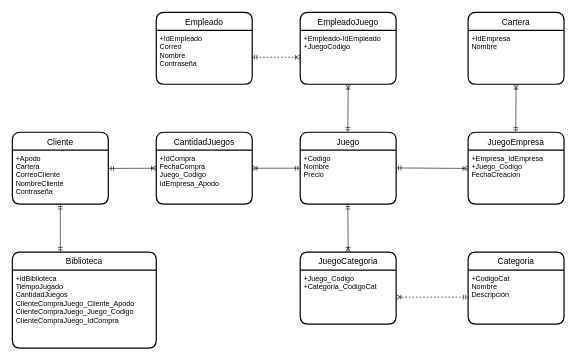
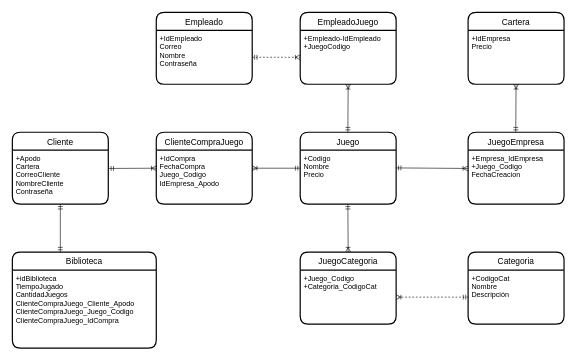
  <mxCell id="0" />
  <mxCell id="1" parent="0" />
  <mxCell id="2" value="Empleado" style="swimlane;childLayout=stackLayout;horizontal=1;startSize=30;horizontalStack=0;rounded=1;fontSize=14;fontStyle=0;strokeWidth=2;resizeParent=0;resizeLast=1;shadow=0;dashed=0;align=center;" vertex="1" parent="1"><mxGeometry x="260" width="160" height="120" as="geometry" y="20" /></mxCell>
  <mxCell id="3" value="+IdEmpleado&#10;Correo&#10;Nombre&#10;Contraseña" style="align=left;strokeColor=none;fillColor=none;spacingLeft=4;fontSize=12;verticalAlign=top;resizable=0;rotatable=0;part=1;" vertex="1" parent="2"><mxGeometry y="30" width="160" height="90" as="geometry" /></mxCell>
  <mxCell id="4" value="EmpleadoJuego" style="swimlane;childLayout=stackLayout;horizontal=1;startSize=30;horizontalStack=0;rounded=1;fontSize=14;fontStyle=0;strokeWidth=2;resizeParent=0;resizeLast=1;shadow=0;dashed=0;align=center;" vertex="1" parent="1"><mxGeometry x="500" width="160" height="120" as="geometry" y="20" /></mxCell>
  <mxCell id="5" value="+Empleado-IdEmpleado&#10;+JuegoCodigo" style="align=left;strokeColor=none;fillColor=none;spacingLeft=4;fontSize=12;verticalAlign=top;resizable=0;rotatable=0;part=1;" vertex="1" parent="4"><mxGeometry y="30" width="160" height="90" as="geometry" /></mxCell>
  <mxCell id="6" value="Juego" style="swimlane;childLayout=stackLayout;horizontal=1;startSize=30;horizontalStack=0;rounded=1;fontSize=14;fontStyle=0;strokeWidth=2;resizeParent=0;resizeLast=1;shadow=0;dashed=0;align=center;" vertex="1" parent="1"><mxGeometry x="500" y="220" width="160" height="120" as="geometry" /></mxCell>
  <mxCell id="7" value="+Codigo&#10;Nombre&#10;Precio" style="align=left;strokeColor=none;fillColor=none;spacingLeft=4;fontSize=12;verticalAlign=top;resizable=0;rotatable=0;part=1;" vertex="1" parent="6"><mxGeometry y="30" width="160" height="90" as="geometry" /></mxCell>
  <mxCell id="8" value="JuegoEmpresa" style="swimlane;childLayout=stackLayout;horizontal=1;startSize=30;horizontalStack=0;rounded=1;fontSize=14;fontStyle=0;strokeWidth=2;resizeParent=0;resizeLast=1;shadow=0;dashed=0;align=center;" vertex="1" parent="1"><mxGeometry x="780" y="220" width="160" height="120" as="geometry" /></mxCell>
  <mxCell id="9" value="+Empresa_IdEmpresa&#10;+Juego_Codigo&#10;FechaCreacion" style="align=left;strokeColor=none;fillColor=none;spacingLeft=4;fontSize=12;verticalAlign=top;resizable=0;rotatable=0;part=1;" vertex="1" parent="8"><mxGeometry y="30" width="160" height="90" as="geometry" /></mxCell>
  <mxCell id="10" value="Cartera" style="swimlane;childLayout=stackLayout;horizontal=1;startSize=30;horizontalStack=0;rounded=1;fontSize=14;fontStyle=0;strokeWidth=2;resizeParent=0;resizeLast=1;shadow=0;dashed=0;align=center;" vertex="1" parent="1"><mxGeometry x="780" width="160" height="120" as="geometry" y="20" /></mxCell>
- <mxCell id="11" value="+IdEmpresa&#10;Nombre" style="align=left;strokeColor=none;fillColor=none;spacingLeft=4;fontSize=12;verticalAlign=top;resizable=0;rotatable=0;part=1;" vertex="1" parent="10"><mxGeometry y="30" width="160" height="90" as="geometry" /></mxCell>
+ <mxCell id="11" value="+IdEmpresa&#10;Precio" style="align=left;strokeColor=none;fillColor=none;spacingLeft=4;fontSize=12;verticalAlign=top;resizable=0;rotatable=0;part=1;" vertex="1" parent="10"><mxGeometry y="30" width="160" height="90" as="geometry" /></mxCell>
  <mxCell id="12" value="JuegoCategoria" style="swimlane;childLayout=stackLayout;horizontal=1;startSize=30;horizontalStack=0;rounded=1;fontSize=14;fontStyle=0;strokeWidth=2;resizeParent=0;resizeLast=1;shadow=0;dashed=0;align=center;" vertex="1" parent="1"><mxGeometry x="500" y="420" width="160" height="120" as="geometry" /></mxCell>
  <mxCell id="13" value="+Juego_Codigo&#10;+Categoria_CodigoCat" style="align=left;strokeColor=none;fillColor=none;spacingLeft=4;fontSize=12;verticalAlign=top;resizable=0;rotatable=0;part=1;" vertex="1" parent="12"><mxGeometry y="30" width="160" height="90" as="geometry" /></mxCell>
  <mxCell id="14" value="Categoria" style="swimlane;childLayout=stackLayout;horizontal=1;startSize=30;horizontalStack=0;rounded=1;fontSize=14;fontStyle=0;strokeWidth=2;resizeParent=0;resizeLast=1;shadow=0;dashed=0;align=center;" vertex="1" parent="1"><mxGeometry x="780" y="420" width="160" height="120" as="geometry" /></mxCell>
  <mxCell id="15" value="+CodigoCat&#10;Nombre&#10;Descripción" style="align=left;strokeColor=none;fillColor=none;spacingLeft=4;fontSize=12;verticalAlign=top;resizable=0;rotatable=0;part=1;" vertex="1" parent="14"><mxGeometry y="30" width="160" height="90" as="geometry" /></mxCell>
  <mxCell id="16" value="" style="edgeStyle=elbowEdgeStyle;fontSize=12;html=1;endArrow=ERoneToMany;startArrow=ERmandOne;rounded=0;shadow=0;" edge="1" parent="1"><mxGeometry width="100" height="100" relative="1" as="geometry"><mxPoint x="579.5" y="220" as="sourcePoint" /><mxPoint x="579.5" y="140" as="targetPoint" /></mxGeometry></mxCell>
  <mxCell id="17" value="" style="fontSize=12;html=1;endArrow=ERoneToMany;startArrow=ERmandOne;rounded=0;shadow=0;elbow=vertical;entryX=-0.003;entryY=0.338;entryDx=0;entryDy=0;entryPerimeter=0;" edge="1" parent="1" target="9"><mxGeometry width="100" height="100" relative="1" as="geometry"><mxPoint x="660" y="279.5" as="sourcePoint" /><mxPoint x="770" y="279.5" as="targetPoint" /></mxGeometry></mxCell>
  <mxCell id="18" value="" style="fontSize=12;html=1;endArrow=ERoneToMany;startArrow=ERmandOne;rounded=0;shadow=0;elbow=vertical;" edge="1" parent="1"><mxGeometry width="100" height="100" relative="1" as="geometry"><mxPoint x="859.5" y="220" as="sourcePoint" /><mxPoint x="860" y="140" as="targetPoint" /></mxGeometry></mxCell>
  <mxCell id="19" value="" style="fontSize=12;html=1;endArrow=ERoneToMany;startArrow=ERmandOne;rounded=0;shadow=0;elbow=vertical;" edge="1" parent="1"><mxGeometry width="100" height="100" relative="1" as="geometry"><mxPoint x="579.5" y="340" as="sourcePoint" /><mxPoint x="580" y="420" as="targetPoint" /></mxGeometry></mxCell>
  <mxCell id="20" value="" style="fontSize=12;html=1;endArrow=ERoneToMany;startArrow=ERmandOne;rounded=0;shadow=0;elbow=vertical;exitX=0;exitY=0.5;exitDx=0;exitDy=0;entryX=1;entryY=0.5;entryDx=0;entryDy=0;dashed=1;" edge="1" parent="1" source="15" target="13"><mxGeometry width="100" height="100" relative="1" as="geometry"><mxPoint x="300" y="530" as="sourcePoint" /><mxPoint x="450" y="480" as="targetPoint" /></mxGeometry></mxCell>
  <mxCell id="21" value="" style="fontSize=12;html=1;endArrow=ERoneToMany;startArrow=ERmandOne;rounded=0;shadow=0;elbow=vertical;entryX=0;entryY=0.5;entryDx=0;entryDy=0;exitX=1;exitY=0.5;exitDx=0;exitDy=0;dashed=1;" edge="1" parent="1" source="3" target="5"><mxGeometry width="100" height="100" relative="1" as="geometry"><mxPoint x="370" y="210" as="sourcePoint" /><mxPoint x="450" y="180" as="targetPoint" /></mxGeometry></mxCell>
- <mxCell id="22" value="CantidadJuegos" style="swimlane;childLayout=stackLayout;horizontal=1;startSize=30;horizontalStack=0;rounded=1;fontSize=14;fontStyle=0;strokeWidth=2;resizeParent=0;resizeLast=1;shadow=0;dashed=0;align=center;" vertex="1" parent="1"><mxGeometry x="260" y="220" width="160" height="120" as="geometry" /></mxCell>
+ <mxCell id="22" value="ClienteCompraJuego" style="swimlane;childLayout=stackLayout;horizontal=1;startSize=30;horizontalStack=0;rounded=1;fontSize=14;fontStyle=0;strokeWidth=2;resizeParent=0;resizeLast=1;shadow=0;dashed=0;align=center;" vertex="1" parent="1"><mxGeometry x="260" y="220" width="160" height="120" as="geometry" /></mxCell>
  <mxCell id="23" value="+IdCompra&#10;FechaCompra&#10;Juego_Codigo&#10;IdEmpresa_Apodo" style="align=left;strokeColor=none;fillColor=none;spacingLeft=4;fontSize=12;verticalAlign=top;resizable=0;rotatable=0;part=1;" vertex="1" parent="22"><mxGeometry y="30" width="160" height="90" as="geometry" /></mxCell>
  <mxCell id="24" value="Cliente" style="swimlane;childLayout=stackLayout;horizontal=1;startSize=30;horizontalStack=0;rounded=1;fontSize=14;fontStyle=0;strokeWidth=2;resizeParent=0;resizeLast=1;shadow=0;dashed=0;align=center;" vertex="1" parent="1"><mxGeometry x="20" y="220" width="160" height="120" as="geometry" /></mxCell>
  <mxCell id="25" value="+Apodo&#10;Cartera&#10;CorreoCliente&#10;NombreCliente&#10;Contraseña" style="align=left;strokeColor=none;fillColor=none;spacingLeft=4;fontSize=12;verticalAlign=top;resizable=0;rotatable=0;part=1;" vertex="1" parent="24"><mxGeometry y="30" width="160" height="90" as="geometry" /></mxCell>
  <mxCell id="26" value="" style="fontSize=12;html=1;endArrow=ERoneToMany;startArrow=ERmandOne;rounded=0;shadow=0;elbow=vertical;exitX=0;exitY=0.5;exitDx=0;exitDy=0;" edge="1" parent="1" source="6"><mxGeometry width="100" height="100" relative="1" as="geometry"><mxPoint x="480" y="370" as="sourcePoint" /><mxPoint x="420" y="280" as="targetPoint" /></mxGeometry></mxCell>
  <mxCell id="27" value="" style="fontSize=12;html=1;endArrow=ERoneToMany;startArrow=ERmandOne;rounded=0;shadow=0;elbow=vertical;entryX=0;entryY=0.5;entryDx=0;entryDy=0;exitX=1.004;exitY=0.338;exitDx=0;exitDy=0;exitPerimeter=0;" edge="1" parent="1" source="25" target="22"><mxGeometry width="100" height="100" relative="1" as="geometry"><mxPoint x="170" y="520" as="sourcePoint" /><mxPoint x="270" y="420" as="targetPoint" /></mxGeometry></mxCell>
  <mxCell id="28" value="Biblioteca" style="swimlane;childLayout=stackLayout;horizontal=1;startSize=30;horizontalStack=0;rounded=1;fontSize=14;fontStyle=0;strokeWidth=2;resizeParent=0;resizeLast=1;shadow=0;dashed=0;align=center;" vertex="1" parent="1"><mxGeometry x="20" y="420" width="240" height="160" as="geometry" /></mxCell>
  <mxCell id="29" value="+idBiblioteca&#10;TiempoJugado&#10;CantidadJuegos&#10;ClienteCompraJuego_Cliente_Apodo&#10;ClienteCompraJuego_Juego_Codigo&#10;ClienteCompraJuego_IdCompra" style="align=left;strokeColor=none;fillColor=none;spacingLeft=4;fontSize=12;verticalAlign=top;resizable=0;rotatable=0;part=1;" vertex="1" parent="28"><mxGeometry y="30" width="240" height="130" as="geometry" /></mxCell>
  <mxCell id="30" value="" style="fontSize=12;html=1;endArrow=ERmandOne;startArrow=ERmandOne;rounded=0;shadow=0;elbow=vertical;entryX=0.5;entryY=1;entryDx=0;entryDy=0;" edge="1" parent="1" target="25"><mxGeometry width="100" height="100" relative="1" as="geometry"><mxPoint x="100" y="420" as="sourcePoint" /><mxPoint x="190" y="350" as="targetPoint" /></mxGeometry></mxCell>
